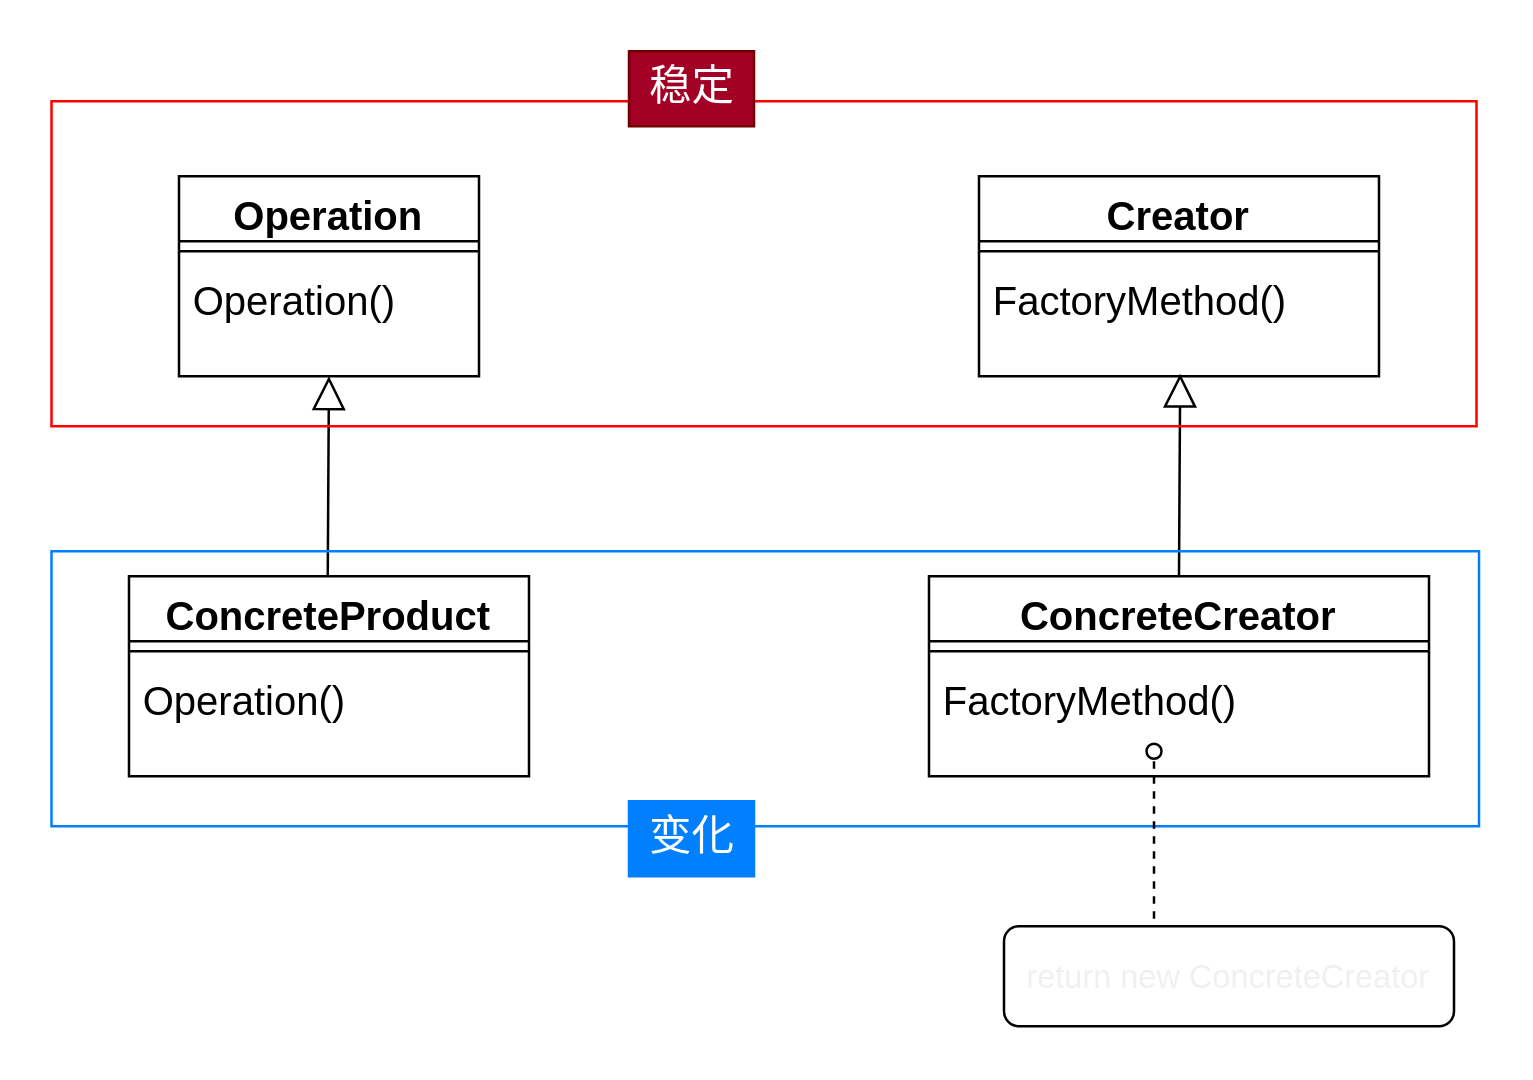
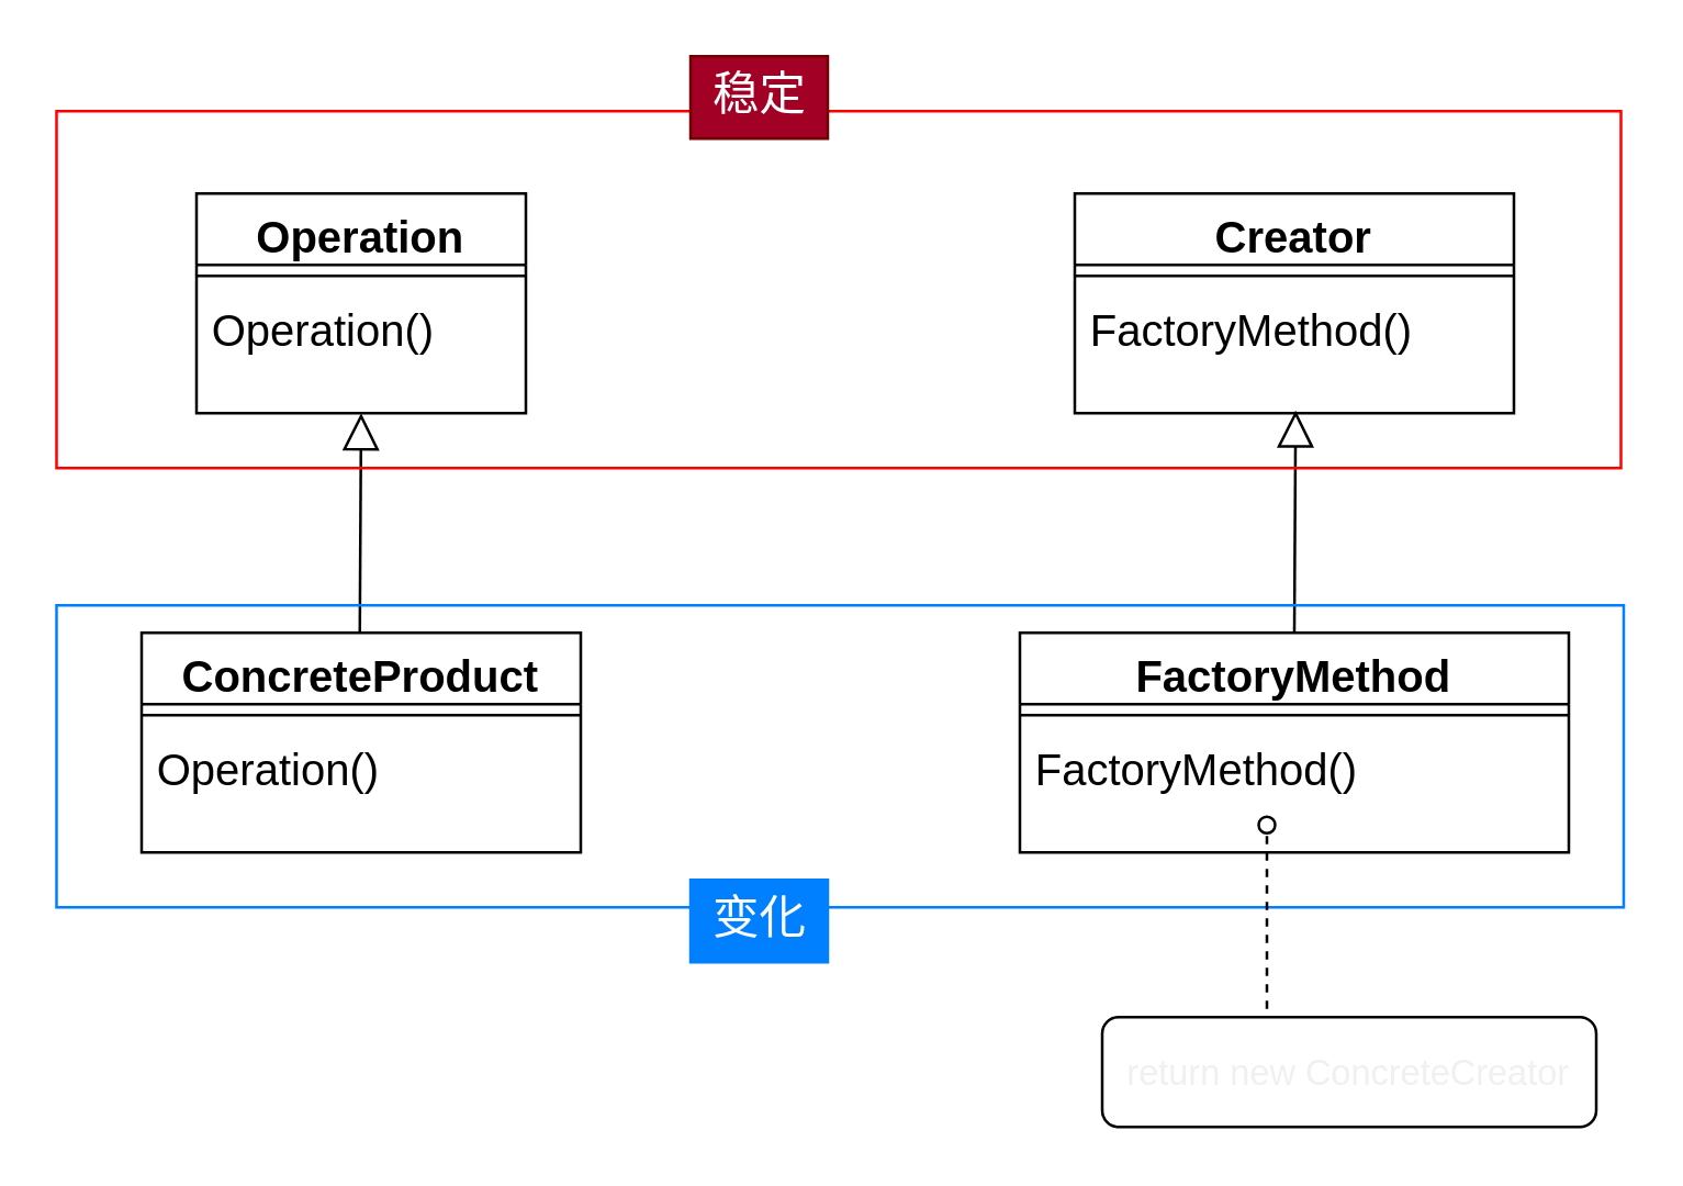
  <mxCell id="0" />
  <mxCell id="1" parent="0" />
  <mxCell id="2" value="Operation" style="swimlane;fontStyle=1;align=center;verticalAlign=top;childLayout=stackLayout;horizontal=1;startSize=26;horizontalStack=0;resizeParent=1;resizeParentMax=0;resizeLast=0;collapsible=1;marginBottom=0;fontSize=16;" parent="1" vertex="1"><mxGeometry x="71" y="70" width="120" height="80" as="geometry"><mxRectangle x="80" y="120" width="140" height="26" as="alternateBounds" /></mxGeometry></mxCell>
  <mxCell id="3" value="" style="line;strokeWidth=1;fillColor=none;align=left;verticalAlign=middle;spacingTop=-1;spacingLeft=3;spacingRight=3;rotatable=0;labelPosition=right;points=[];portConstraint=eastwest;" parent="2" vertex="1"><mxGeometry y="26" width="120" height="8" as="geometry" /></mxCell>
  <mxCell id="4" value="Operation()" style="text;strokeColor=none;fillColor=none;align=left;verticalAlign=top;spacingLeft=4;spacingRight=4;overflow=hidden;rotatable=0;points=[[0,0.5],[1,0.5]];portConstraint=eastwest;fontSize=16;" parent="2" vertex="1"><mxGeometry y="34" width="120" height="46" as="geometry" /></mxCell>
  <mxCell id="5" value="ConcreteProduct" style="swimlane;fontStyle=1;align=center;verticalAlign=top;childLayout=stackLayout;horizontal=1;startSize=26;horizontalStack=0;resizeParent=1;resizeParentMax=0;resizeLast=0;collapsible=1;marginBottom=0;fontSize=16;" parent="1" vertex="1"><mxGeometry x="51" y="230" width="160" height="80" as="geometry"><mxRectangle x="80" y="120" width="140" height="26" as="alternateBounds" /></mxGeometry></mxCell>
  <mxCell id="6" value="" style="line;strokeWidth=1;fillColor=none;align=left;verticalAlign=middle;spacingTop=-1;spacingLeft=3;spacingRight=3;rotatable=0;labelPosition=right;points=[];portConstraint=eastwest;" parent="5" vertex="1"><mxGeometry y="26" width="160" height="8" as="geometry" /></mxCell>
  <mxCell id="7" value="Operation()" style="text;strokeColor=none;fillColor=none;align=left;verticalAlign=top;spacingLeft=4;spacingRight=4;overflow=hidden;rotatable=0;points=[[0,0.5],[1,0.5]];portConstraint=eastwest;fontSize=16;" parent="5" vertex="1"><mxGeometry y="34" width="160" height="46" as="geometry" /></mxCell>
  <mxCell id="8" value="Creator" style="swimlane;fontStyle=1;align=center;verticalAlign=top;childLayout=stackLayout;horizontal=1;startSize=26;horizontalStack=0;resizeParent=1;resizeParentMax=0;resizeLast=0;collapsible=1;marginBottom=0;fontSize=16;" parent="1" vertex="1"><mxGeometry x="391" y="70" width="160" height="80" as="geometry"><mxRectangle x="80" y="120" width="140" height="26" as="alternateBounds" /></mxGeometry></mxCell>
  <mxCell id="9" value="" style="line;strokeWidth=1;fillColor=none;align=left;verticalAlign=middle;spacingTop=-1;spacingLeft=3;spacingRight=3;rotatable=0;labelPosition=right;points=[];portConstraint=eastwest;" parent="8" vertex="1"><mxGeometry y="26" width="160" height="8" as="geometry" /></mxCell>
  <mxCell id="10" value="FactoryMethod()" style="text;strokeColor=none;fillColor=none;align=left;verticalAlign=top;spacingLeft=4;spacingRight=4;overflow=hidden;rotatable=0;points=[[0,0.5],[1,0.5]];portConstraint=eastwest;fontSize=16;" parent="8" vertex="1"><mxGeometry y="34" width="160" height="46" as="geometry" /></mxCell>
- <mxCell id="11" value="ConcreteCreator" style="swimlane;fontStyle=1;align=center;verticalAlign=top;childLayout=stackLayout;horizontal=1;startSize=26;horizontalStack=0;resizeParent=1;resizeParentMax=0;resizeLast=0;collapsible=1;marginBottom=0;fontSize=16;" parent="1" vertex="1"><mxGeometry x="371" y="230" width="200" height="80" as="geometry"><mxRectangle x="80" y="120" width="140" height="26" as="alternateBounds" /></mxGeometry></mxCell>
+ <mxCell id="11" value="FactoryMethod" style="swimlane;fontStyle=1;align=center;verticalAlign=top;childLayout=stackLayout;horizontal=1;startSize=26;horizontalStack=0;resizeParent=1;resizeParentMax=0;resizeLast=0;collapsible=1;marginBottom=0;fontSize=16;" parent="1" vertex="1"><mxGeometry x="371" y="230" width="200" height="80" as="geometry"><mxRectangle x="80" y="120" width="140" height="26" as="alternateBounds" /></mxGeometry></mxCell>
  <mxCell id="12" value="" style="line;strokeWidth=1;fillColor=none;align=left;verticalAlign=middle;spacingTop=-1;spacingLeft=3;spacingRight=3;rotatable=0;labelPosition=right;points=[];portConstraint=eastwest;" parent="11" vertex="1"><mxGeometry y="26" width="200" height="8" as="geometry" /></mxCell>
  <mxCell id="13" value="FactoryMethod()" style="text;strokeColor=none;fillColor=none;align=left;verticalAlign=top;spacingLeft=4;spacingRight=4;overflow=hidden;rotatable=0;points=[[0,0.5],[1,0.5]];portConstraint=eastwest;fontSize=16;" parent="11" vertex="1"><mxGeometry y="34" width="200" height="46" as="geometry" /></mxCell>
  <mxCell id="14" value="" style="endArrow=block;html=1;endFill=0;endSize=11;entryX=0.503;entryY=0.978;entryDx=0;entryDy=0;entryPerimeter=0;exitX=0.5;exitY=0;exitDx=0;exitDy=0;" parent="1" target="10" edge="1" source="11"><mxGeometry width="50" height="50" relative="1" as="geometry"><mxPoint x="451" y="190" as="sourcePoint" /><mxPoint x="318" y="130" as="targetPoint" /></mxGeometry></mxCell>
  <mxCell id="15" value="" style="endArrow=block;html=1;endFill=0;endSize=11;entryX=0.503;entryY=0.978;entryDx=0;entryDy=0;entryPerimeter=0;" parent="1" edge="1"><mxGeometry width="50" height="50" relative="1" as="geometry"><mxPoint x="130.5" y="230" as="sourcePoint" /><mxPoint x="130.98" y="149.998" as="targetPoint" /></mxGeometry></mxCell>
  <mxCell id="16" value="" style="rounded=0;whiteSpace=wrap;html=1;fontColor=#ffffff;fillColor=none;strokeColor=#FF0000;" vertex="1" parent="1"><mxGeometry x="20" y="40" width="570" height="130" as="geometry" /></mxCell>
  <mxCell id="17" value="稳定" style="text;html=1;align=center;verticalAlign=middle;resizable=0;points=[];autosize=1;fillColor=#a20025;strokeColor=#6F0000;fontColor=#ffffff;fontSize=17;" vertex="1" parent="1"><mxGeometry x="251" y="20" width="50" height="30" as="geometry" /></mxCell>
  <mxCell id="18" value="" style="rounded=0;whiteSpace=wrap;html=1;fillColor=none;fontSize=17;strokeColor=#007FFF;" vertex="1" parent="1"><mxGeometry x="20" y="220" width="571" height="110" as="geometry" /></mxCell>
  <mxCell id="19" value="return new ConcreteCreator" style="rounded=1;whiteSpace=wrap;html=1;labelBackgroundColor=none;fillColor=none;fontSize=13;fontColor=#f0f0f0;" vertex="1" parent="1"><mxGeometry x="401" y="370" width="180" height="40" as="geometry" /></mxCell>
  <mxCell id="20" value="" style="endArrow=oval;dashed=1;html=1;strokeWidth=1;fontSize=13;fontColor=#f0f0f0;startArrow=none;startFill=0;endFill=0;" edge="1" parent="1"><mxGeometry width="50" height="50" relative="1" as="geometry"><mxPoint x="461" y="367" as="sourcePoint" /><mxPoint x="461" y="300" as="targetPoint" /></mxGeometry></mxCell>
  <mxCell id="21" value="变化" style="text;html=1;align=center;verticalAlign=middle;resizable=0;points=[];autosize=1;fontColor=#ffffff;fontSize=17;fillColor=#007FFF;strokeColor=#007FFF;" vertex="1" parent="1"><mxGeometry x="251" y="320" width="50" height="30" as="geometry" /></mxCell>
